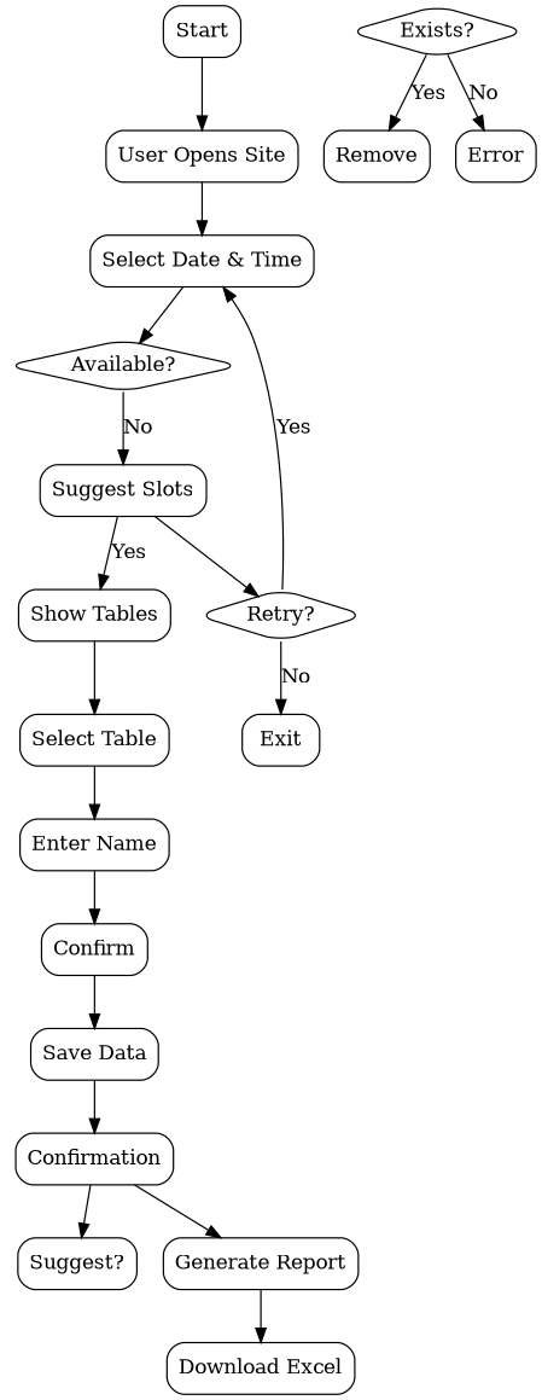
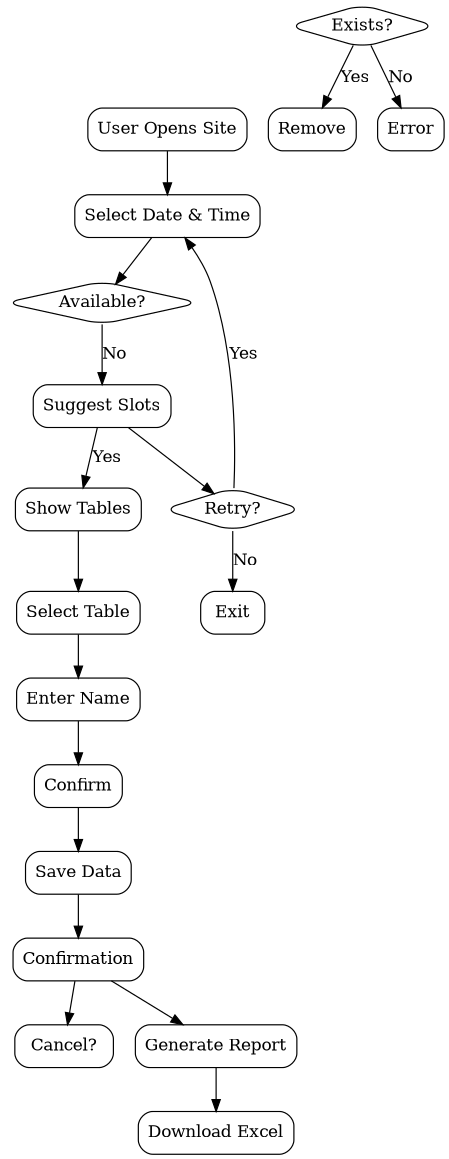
  digraph {
    rankdir=TB
    node [shape=box style=rounded]
-   n1 [label=Start]
    n2 [label="User Opens Site"]
    n3 [label="Select Date & Time"]
    n4 [label="Available?" shape=diamond]
    n5 [label="Suggest Slots"]
    n6 [label="Show Tables"]
    n7 [label="Select Table"]
    n8 [label="Retry?" shape=diamond]
    n9 [label="Enter Name"]
    n10 [label=Exit]
    n11 [label=Confirm]
    n12 [label="Save Data"]
    n13 [label=Confirmation]
-   n14 [label="Suggest?"]
+   n14 [label="Cancel?"]
    n15 [label="Generate Report"]
    n16 [label="Download Excel"]
    n17 [label="Exists?" shape=diamond]
    n18 [label=Remove]
    n19 [label=Error]
-   n1 -> n2
    n2 -> n3
    n3 -> n4
    n4 -> n5 [label=No]
    n5 -> n6 [label=Yes]
    n5 -> n8
    n6 -> n7
    n7 -> n9
    n8 -> n3 [label=Yes]
    n8 -> n10 [label=No]
    n9 -> n11
    n11 -> n12
    n12 -> n13
    n13 -> n14
    n13 -> n15
    n15 -> n16
    n17 -> n18 [label=Yes]
    n17 -> n19 [label=No]
  }
